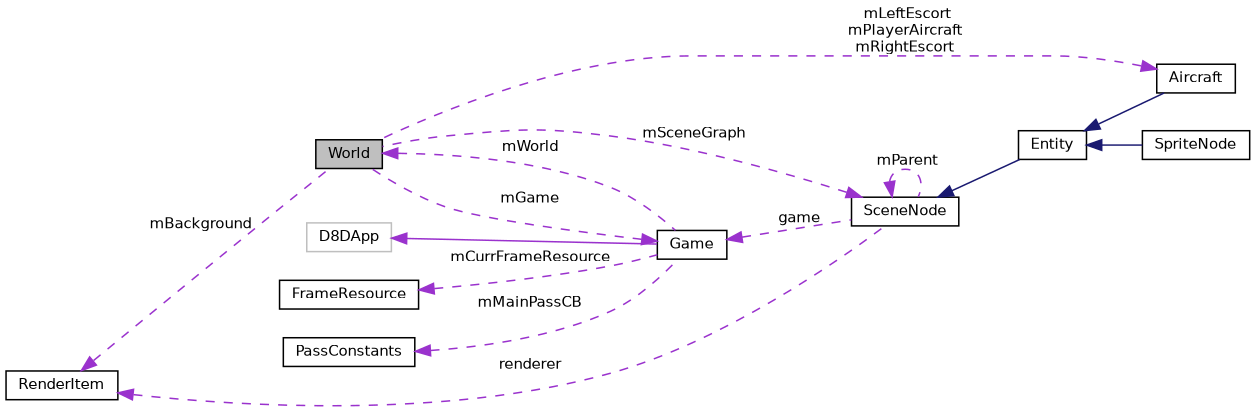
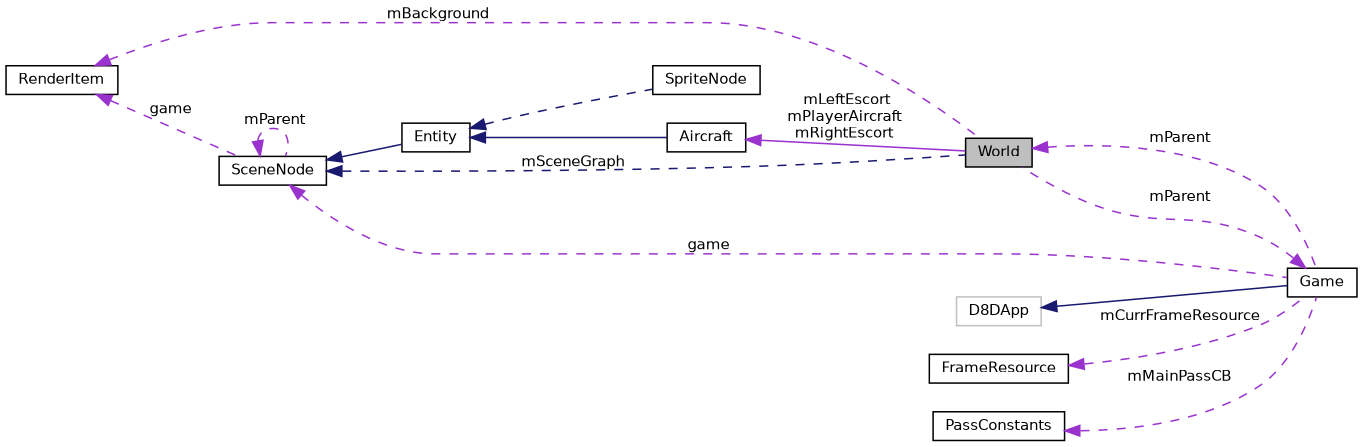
  digraph {
    rankdir=LR
    node [color=black fillcolor=white fontname=Helvetica fontsize=10 shape=record style=filled]
    edge [color=darkorchid3 dir=back fontname=Helvetica fontsize=10 labelfontname=Helvetica labelfontsize=10 style=dashed]
    n1 [fillcolor=grey75 fontcolor=black height=0.2 label=World width=0.4]
    n2 [height=0.2 label=Game width=0.4]
    n3 [height=0.2 label=SceneNode width=0.4]
    n4 [height=0.2 label=Entity width=0.4]
    n5 [color=grey75 height=0.2 label=D8DApp width=0.4]
    n6 [height=0.2 label=FrameResource width=0.4]
    n7 [height=0.2 label=PassConstants width=0.4]
    n8 [height=0.2 label=Aircraft width=0.4]
    n9 [height=0.2 label=SpriteNode width=0.4]
    n10 [height=0.2 label=RenderItem width=0.4]
-   n1 -> n2 [label=" mWorld"]
-   n2 -> n1 [label=" mGame"]
-   n2 -> n3 [label=" game"]
-   n3 -> n1 [label=" mSceneGraph"]
+   n1 -> n2 [label=" mParent"]
+   n2 -> n1 [label=" mParent"]
+   n3 -> n2 [label=" game"]
+   n3 -> n1 [color=midnightblue label=" mSceneGraph"]
    n3 -> n3 [label=" mParent"]
    n3 -> n4 [color=midnightblue style=solid]
    n4 -> n8 [color=midnightblue style=solid]
-   n4 -> n9 [color=midnightblue style=solid]
-   n5 -> n2 [style=solid]
+   n4 -> n9 [color=midnightblue]
+   n5 -> n2 [color=midnightblue style=solid]
    n6 -> n2 [label=" mCurrFrameResource"]
    n7 -> n2 [label=" mMainPassCB"]
-   n8 -> n1 [label=" mLeftEscort\nmPlayerAircraft\nmRightEscort"]
+   n8 -> n1 [label=" mLeftEscort\nmPlayerAircraft\nmRightEscort" style=solid]
    n10 -> n1 [label=" mBackground"]
-   n10 -> n3 [label=" renderer"]
+   n10 -> n3 [label=" game"]
  }
